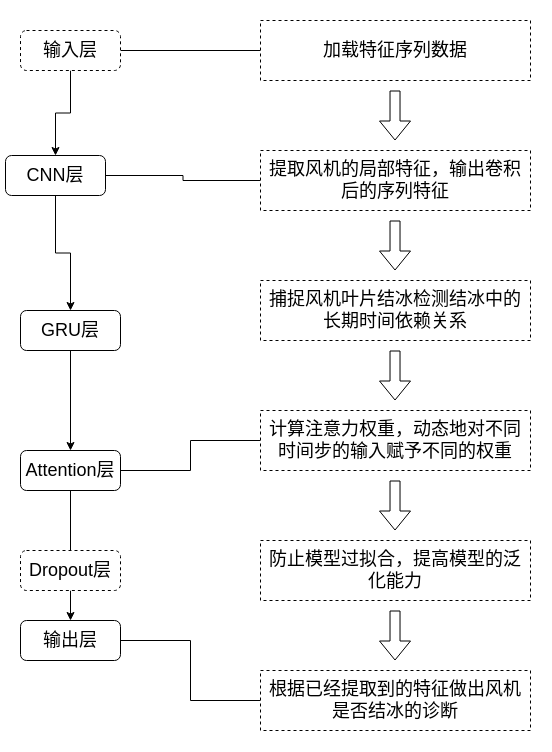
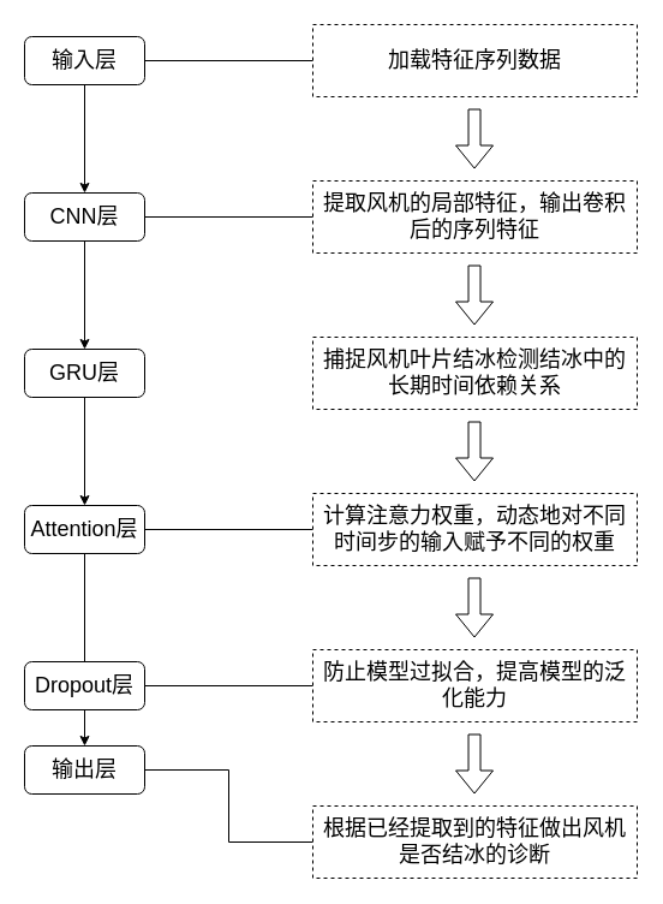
  <mxCell id="0" />
  <mxCell id="1" parent="0" />
  <mxCell id="2" style="edgeStyle=orthogonalEdgeStyle;rounded=0;orthogonalLoop=1;jettySize=auto;html=1;entryX=0.5;entryY=0;entryDx=0;entryDy=0;" edge="1" parent="1" source="4" target="7"><mxGeometry relative="1" as="geometry" /></mxCell>
  <mxCell id="3" style="edgeStyle=orthogonalEdgeStyle;rounded=0;orthogonalLoop=1;jettySize=auto;html=1;entryX=0;entryY=0.5;entryDx=0;entryDy=0;endArrow=none;endFill=0;" edge="1" parent="1" source="4" target="18"><mxGeometry relative="1" as="geometry" /></mxCell>
- <mxCell id="4" value="&lt;font style=&quot;font-size: 18px;&quot;&gt;输入层&lt;/font&gt;" style="rounded=1;whiteSpace=wrap;html=1;dashed=1;" vertex="1" parent="1"><mxGeometry x="20" y="30" width="100" height="40" as="geometry" /></mxCell>
+ <mxCell id="4" value="&lt;font style=&quot;font-size: 18px;&quot;&gt;输入层&lt;/font&gt;" style="rounded=1;whiteSpace=wrap;html=1;" vertex="1" parent="1"><mxGeometry x="20" y="30" width="100" height="40" as="geometry" /></mxCell>
  <mxCell id="5" style="edgeStyle=orthogonalEdgeStyle;rounded=0;orthogonalLoop=1;jettySize=auto;html=1;entryX=0.5;entryY=0;entryDx=0;entryDy=0;" edge="1" parent="1" source="7" target="9"><mxGeometry relative="1" as="geometry" /></mxCell>
  <mxCell id="6" style="edgeStyle=orthogonalEdgeStyle;rounded=0;orthogonalLoop=1;jettySize=auto;html=1;entryX=0;entryY=0.5;entryDx=0;entryDy=0;endArrow=none;endFill=0;" edge="1" parent="1" source="7" target="19"><mxGeometry relative="1" as="geometry" /></mxCell>
- <mxCell id="7" value="&lt;span style=&quot;font-size: 18px;&quot;&gt;CNN层&lt;/span&gt;" style="rounded=1;whiteSpace=wrap;html=1;" vertex="1" parent="1"><mxGeometry x="5" y="155" width="100" height="40" as="geometry" /></mxCell>
+ <mxCell id="7" value="&lt;span style=&quot;font-size: 18px;&quot;&gt;CNN层&lt;/span&gt;" style="rounded=1;whiteSpace=wrap;html=1;" vertex="1" parent="1"><mxGeometry x="20" y="160" width="100" height="40" as="geometry" /></mxCell>
  <mxCell id="8" style="edgeStyle=orthogonalEdgeStyle;rounded=0;orthogonalLoop=1;jettySize=auto;html=1;entryX=0.5;entryY=0;entryDx=0;entryDy=0;" edge="1" parent="1" source="9" target="12"><mxGeometry relative="1" as="geometry" /></mxCell>
- <mxCell id="9" value="&lt;span style=&quot;font-size: 18px;&quot;&gt;GRU层&lt;/span&gt;" style="rounded=1;whiteSpace=wrap;html=1;" vertex="1" parent="1"><mxGeometry x="20" y="310" width="100" height="40" as="geometry" /></mxCell>
+ <mxCell id="9" value="&lt;span style=&quot;font-size: 18px;&quot;&gt;GRU层&lt;/span&gt;" style="rounded=1;whiteSpace=wrap;html=1;" vertex="1" parent="1"><mxGeometry x="20" y="290" width="100" height="40" as="geometry" /></mxCell>
  <mxCell id="10" style="edgeStyle=orthogonalEdgeStyle;rounded=0;orthogonalLoop=1;jettySize=auto;html=1;entryX=0.5;entryY=0;entryDx=0;entryDy=0;endArrow=none;" edge="1" parent="1" source="12" target="15"><mxGeometry relative="1" as="geometry" /></mxCell>
  <mxCell id="11" style="edgeStyle=orthogonalEdgeStyle;rounded=0;orthogonalLoop=1;jettySize=auto;html=1;endArrow=none;endFill=0;" edge="1" parent="1" source="12" target="20"><mxGeometry relative="1" as="geometry" /></mxCell>
- <mxCell id="12" value="&lt;span style=&quot;font-size: 18px;&quot;&gt;Attention层&lt;/span&gt;" style="rounded=1;whiteSpace=wrap;html=1;" vertex="1" parent="1"><mxGeometry x="20" y="450" width="100" height="40" as="geometry" /></mxCell>
+ <mxCell id="12" value="&lt;span style=&quot;font-size: 18px;&quot;&gt;Attention层&lt;/span&gt;" style="rounded=1;whiteSpace=wrap;html=1;" vertex="1" parent="1"><mxGeometry x="20" y="420" width="100" height="40" as="geometry" /></mxCell>
  <mxCell id="13" style="edgeStyle=orthogonalEdgeStyle;rounded=0;orthogonalLoop=1;jettySize=auto;html=1;entryX=0.5;entryY=0;entryDx=0;entryDy=0;" edge="1" parent="1" source="15" target="17"><mxGeometry relative="1" as="geometry" /></mxCell>
- <mxCell id="15" value="&lt;span style=&quot;font-size: 18px;&quot;&gt;Dropout层&lt;/span&gt;" style="rounded=1;whiteSpace=wrap;html=1;dashed=1;" vertex="1" parent="1"><mxGeometry x="20" y="550" width="100" height="40" as="geometry" /></mxCell>
+ <mxCell id="14" style="edgeStyle=orthogonalEdgeStyle;rounded=0;orthogonalLoop=1;jettySize=auto;html=1;entryX=0;entryY=0.5;entryDx=0;entryDy=0;endArrow=none;endFill=0;" edge="1" parent="1" source="15" target="22"><mxGeometry relative="1" as="geometry" /></mxCell>
+ <mxCell id="15" value="&lt;span style=&quot;font-size: 18px;&quot;&gt;Dropout层&lt;/span&gt;" style="rounded=1;whiteSpace=wrap;html=1;" vertex="1" parent="1"><mxGeometry x="20" y="550" width="100" height="40" as="geometry" /></mxCell>
  <mxCell id="16" style="edgeStyle=orthogonalEdgeStyle;rounded=0;orthogonalLoop=1;jettySize=auto;html=1;entryX=0;entryY=0.5;entryDx=0;entryDy=0;endArrow=none;endFill=0;" edge="1" parent="1" source="17" target="21"><mxGeometry relative="1" as="geometry" /></mxCell>
  <mxCell id="17" value="&lt;span style=&quot;font-size: 18px;&quot;&gt;输出层&lt;/span&gt;" style="rounded=1;whiteSpace=wrap;html=1;" vertex="1" parent="1"><mxGeometry x="20" y="620" width="100" height="40" as="geometry" /></mxCell>
  <mxCell id="18" value="&lt;font style=&quot;font-size: 18px;&quot;&gt;加载特征序列数据&lt;/font&gt;" style="rounded=0;whiteSpace=wrap;html=1;dashed=1;" vertex="1" parent="1"><mxGeometry x="260" y="20" width="270" height="60" as="geometry" /></mxCell>
  <mxCell id="19" value="&lt;span style=&quot;font-size: 18px;&quot;&gt;提取风机的局部特征，输出卷积后的序列特征&lt;/span&gt;" style="rounded=0;whiteSpace=wrap;html=1;dashed=1;" vertex="1" parent="1"><mxGeometry x="260" y="150" width="270" height="60" as="geometry" /></mxCell>
  <mxCell id="20" value="&lt;span style=&quot;font-size: 18px;&quot;&gt;计算注意力权重，动态地对不同时间步的输入赋予不同的权重&lt;/span&gt;" style="rounded=0;whiteSpace=wrap;html=1;dashed=1;" vertex="1" parent="1"><mxGeometry x="260" y="410" width="270" height="60" as="geometry" /></mxCell>
  <mxCell id="21" value="&lt;span style=&quot;font-size: 18px;&quot;&gt;根据已经提取到的特征做出风机是否结冰的诊断&lt;/span&gt;" style="rounded=0;whiteSpace=wrap;html=1;dashed=1;" vertex="1" parent="1"><mxGeometry x="260" y="670" width="270" height="60" as="geometry" /></mxCell>
  <mxCell id="22" value="&lt;font style=&quot;font-size: 18px;&quot;&gt;防止模型过拟合，提高模型的泛化能力&lt;/font&gt;" style="rounded=0;whiteSpace=wrap;html=1;dashed=1;" vertex="1" parent="1"><mxGeometry x="260" y="540" width="270" height="60" as="geometry" /></mxCell>
  <mxCell id="23" value="&lt;span style=&quot;font-size: 18px;&quot;&gt;捕捉风机叶片结冰检测结冰中的长期时间依赖关系&lt;/span&gt;" style="rounded=0;whiteSpace=wrap;html=1;dashed=1;" vertex="1" parent="1"><mxGeometry x="260" y="280" width="270" height="60" as="geometry" /></mxCell>
  <mxCell id="24" value="" style="shape=flexArrow;endArrow=classic;html=1;rounded=0;" edge="1" parent="1"><mxGeometry width="50" height="50" relative="1" as="geometry"><mxPoint x="394.52" y="90" as="sourcePoint" /><mxPoint x="394.52" y="140" as="targetPoint" /></mxGeometry></mxCell>
  <mxCell id="25" value="" style="shape=flexArrow;endArrow=classic;html=1;rounded=0;" edge="1" parent="1"><mxGeometry width="50" height="50" relative="1" as="geometry"><mxPoint x="394.52" y="220" as="sourcePoint" /><mxPoint x="394.52" y="270" as="targetPoint" /></mxGeometry></mxCell>
  <mxCell id="26" value="" style="shape=flexArrow;endArrow=classic;html=1;rounded=0;" edge="1" parent="1"><mxGeometry width="50" height="50" relative="1" as="geometry"><mxPoint x="394.52" y="350" as="sourcePoint" /><mxPoint x="394.52" y="400" as="targetPoint" /></mxGeometry></mxCell>
  <mxCell id="27" value="" style="shape=flexArrow;endArrow=classic;html=1;rounded=0;" edge="1" parent="1"><mxGeometry width="50" height="50" relative="1" as="geometry"><mxPoint x="394.52" y="480" as="sourcePoint" /><mxPoint x="394.52" y="530" as="targetPoint" /></mxGeometry></mxCell>
  <mxCell id="28" value="" style="shape=flexArrow;endArrow=classic;html=1;rounded=0;" edge="1" parent="1"><mxGeometry width="50" height="50" relative="1" as="geometry"><mxPoint x="394.52" y="610" as="sourcePoint" /><mxPoint x="394.52" y="660" as="targetPoint" /></mxGeometry></mxCell>
